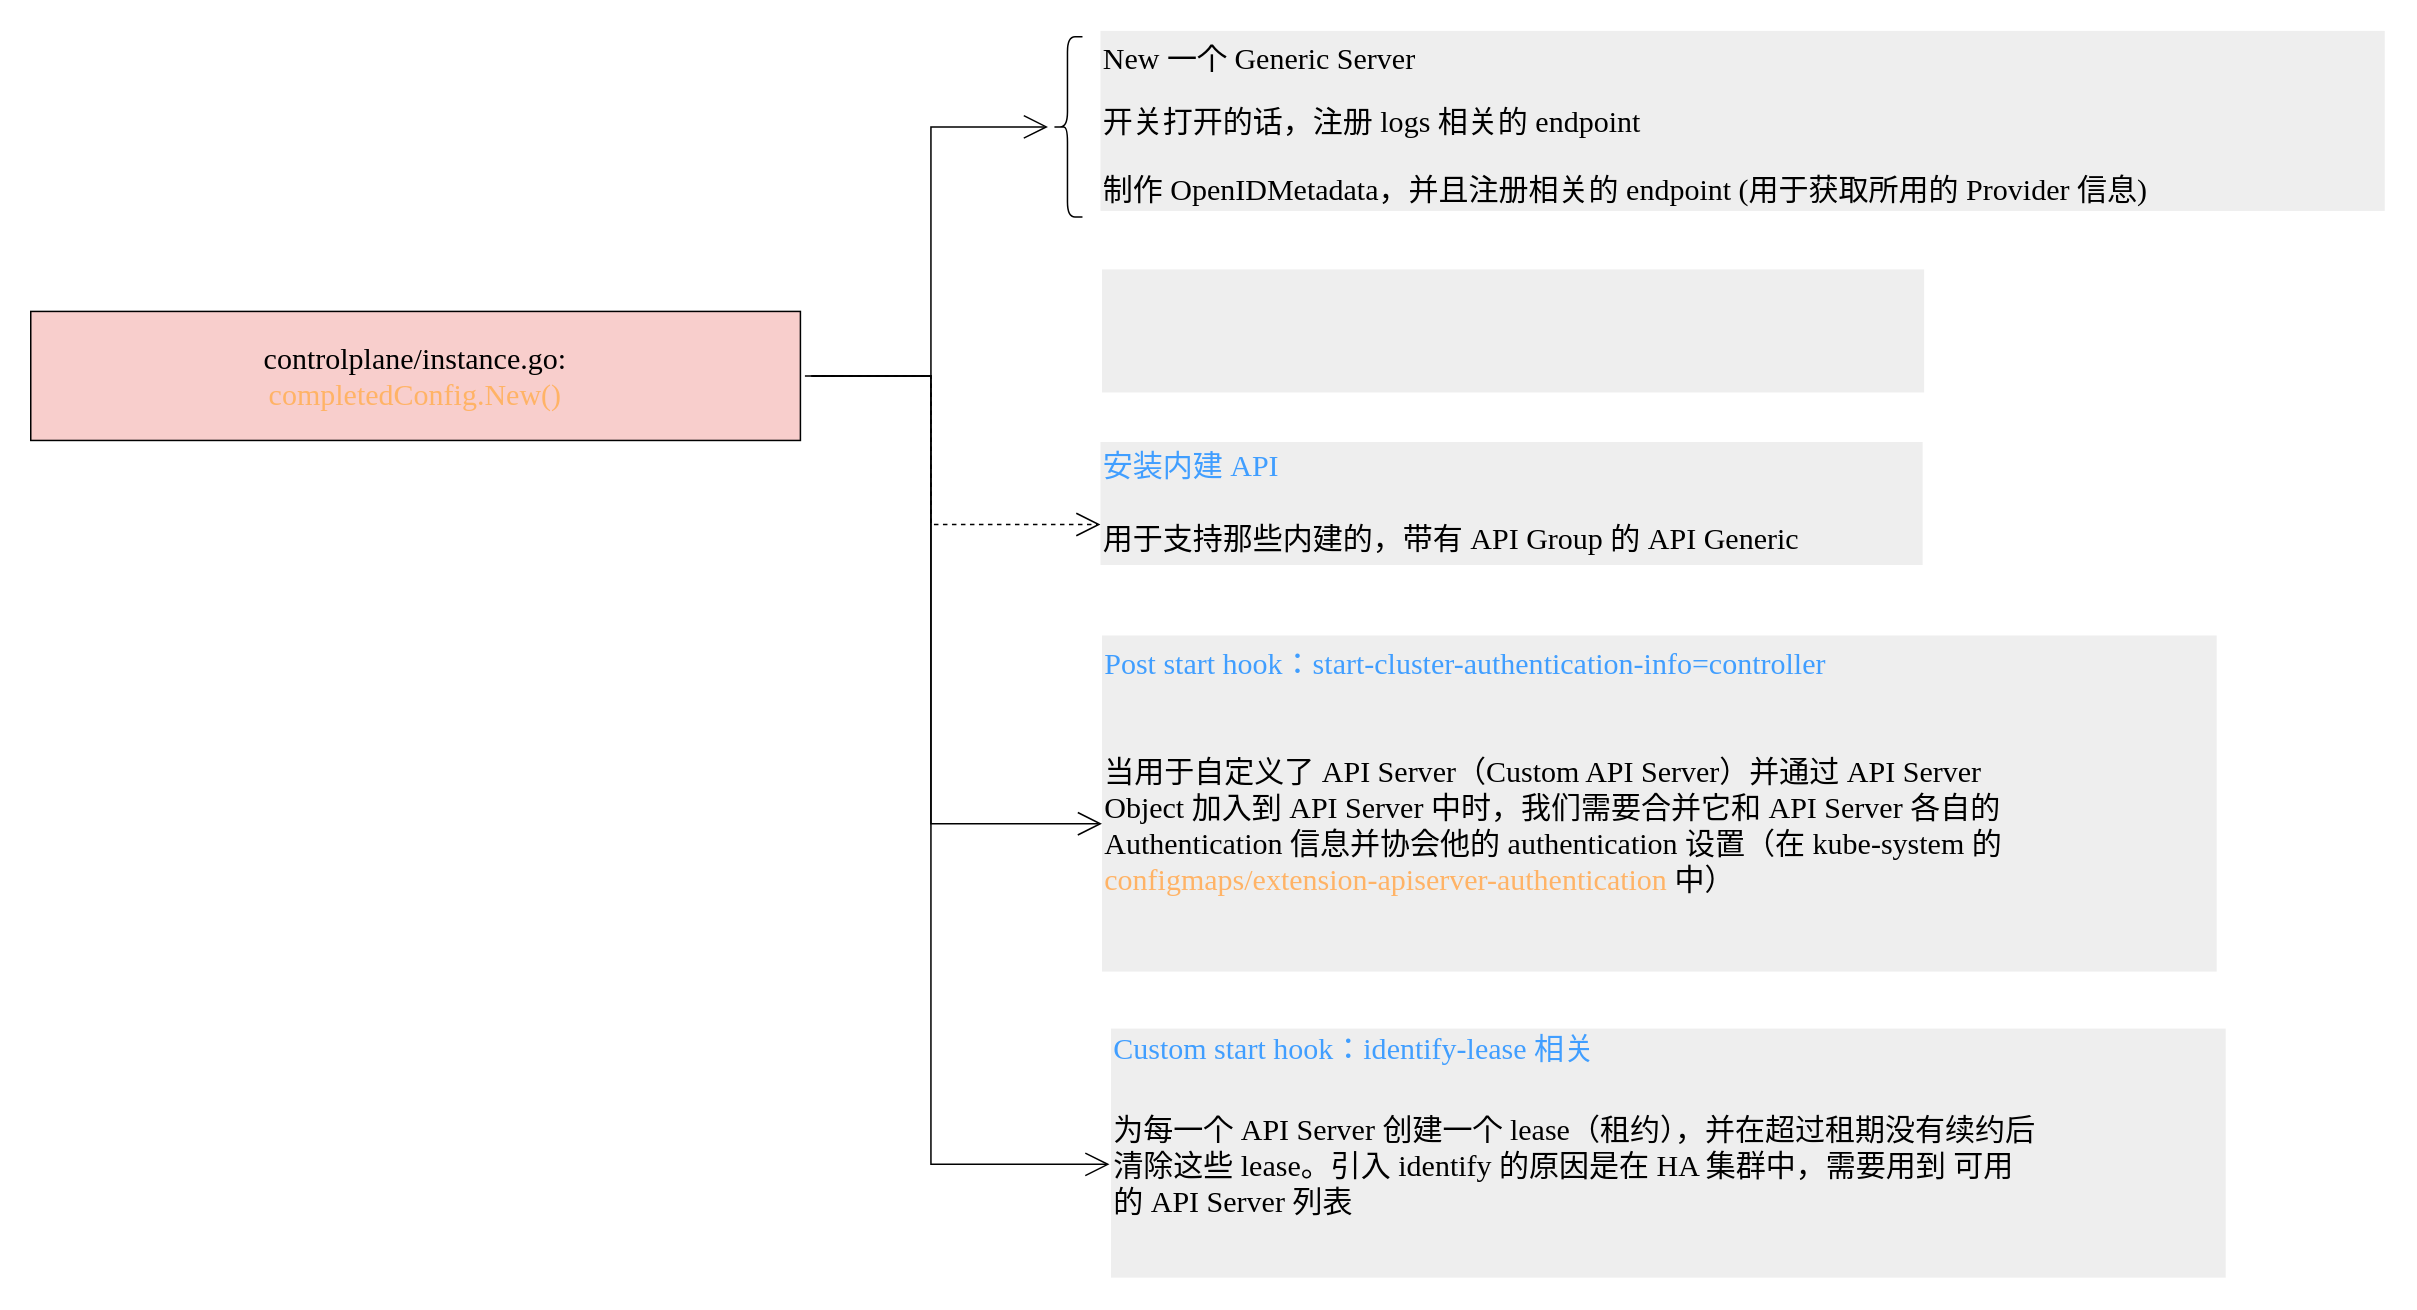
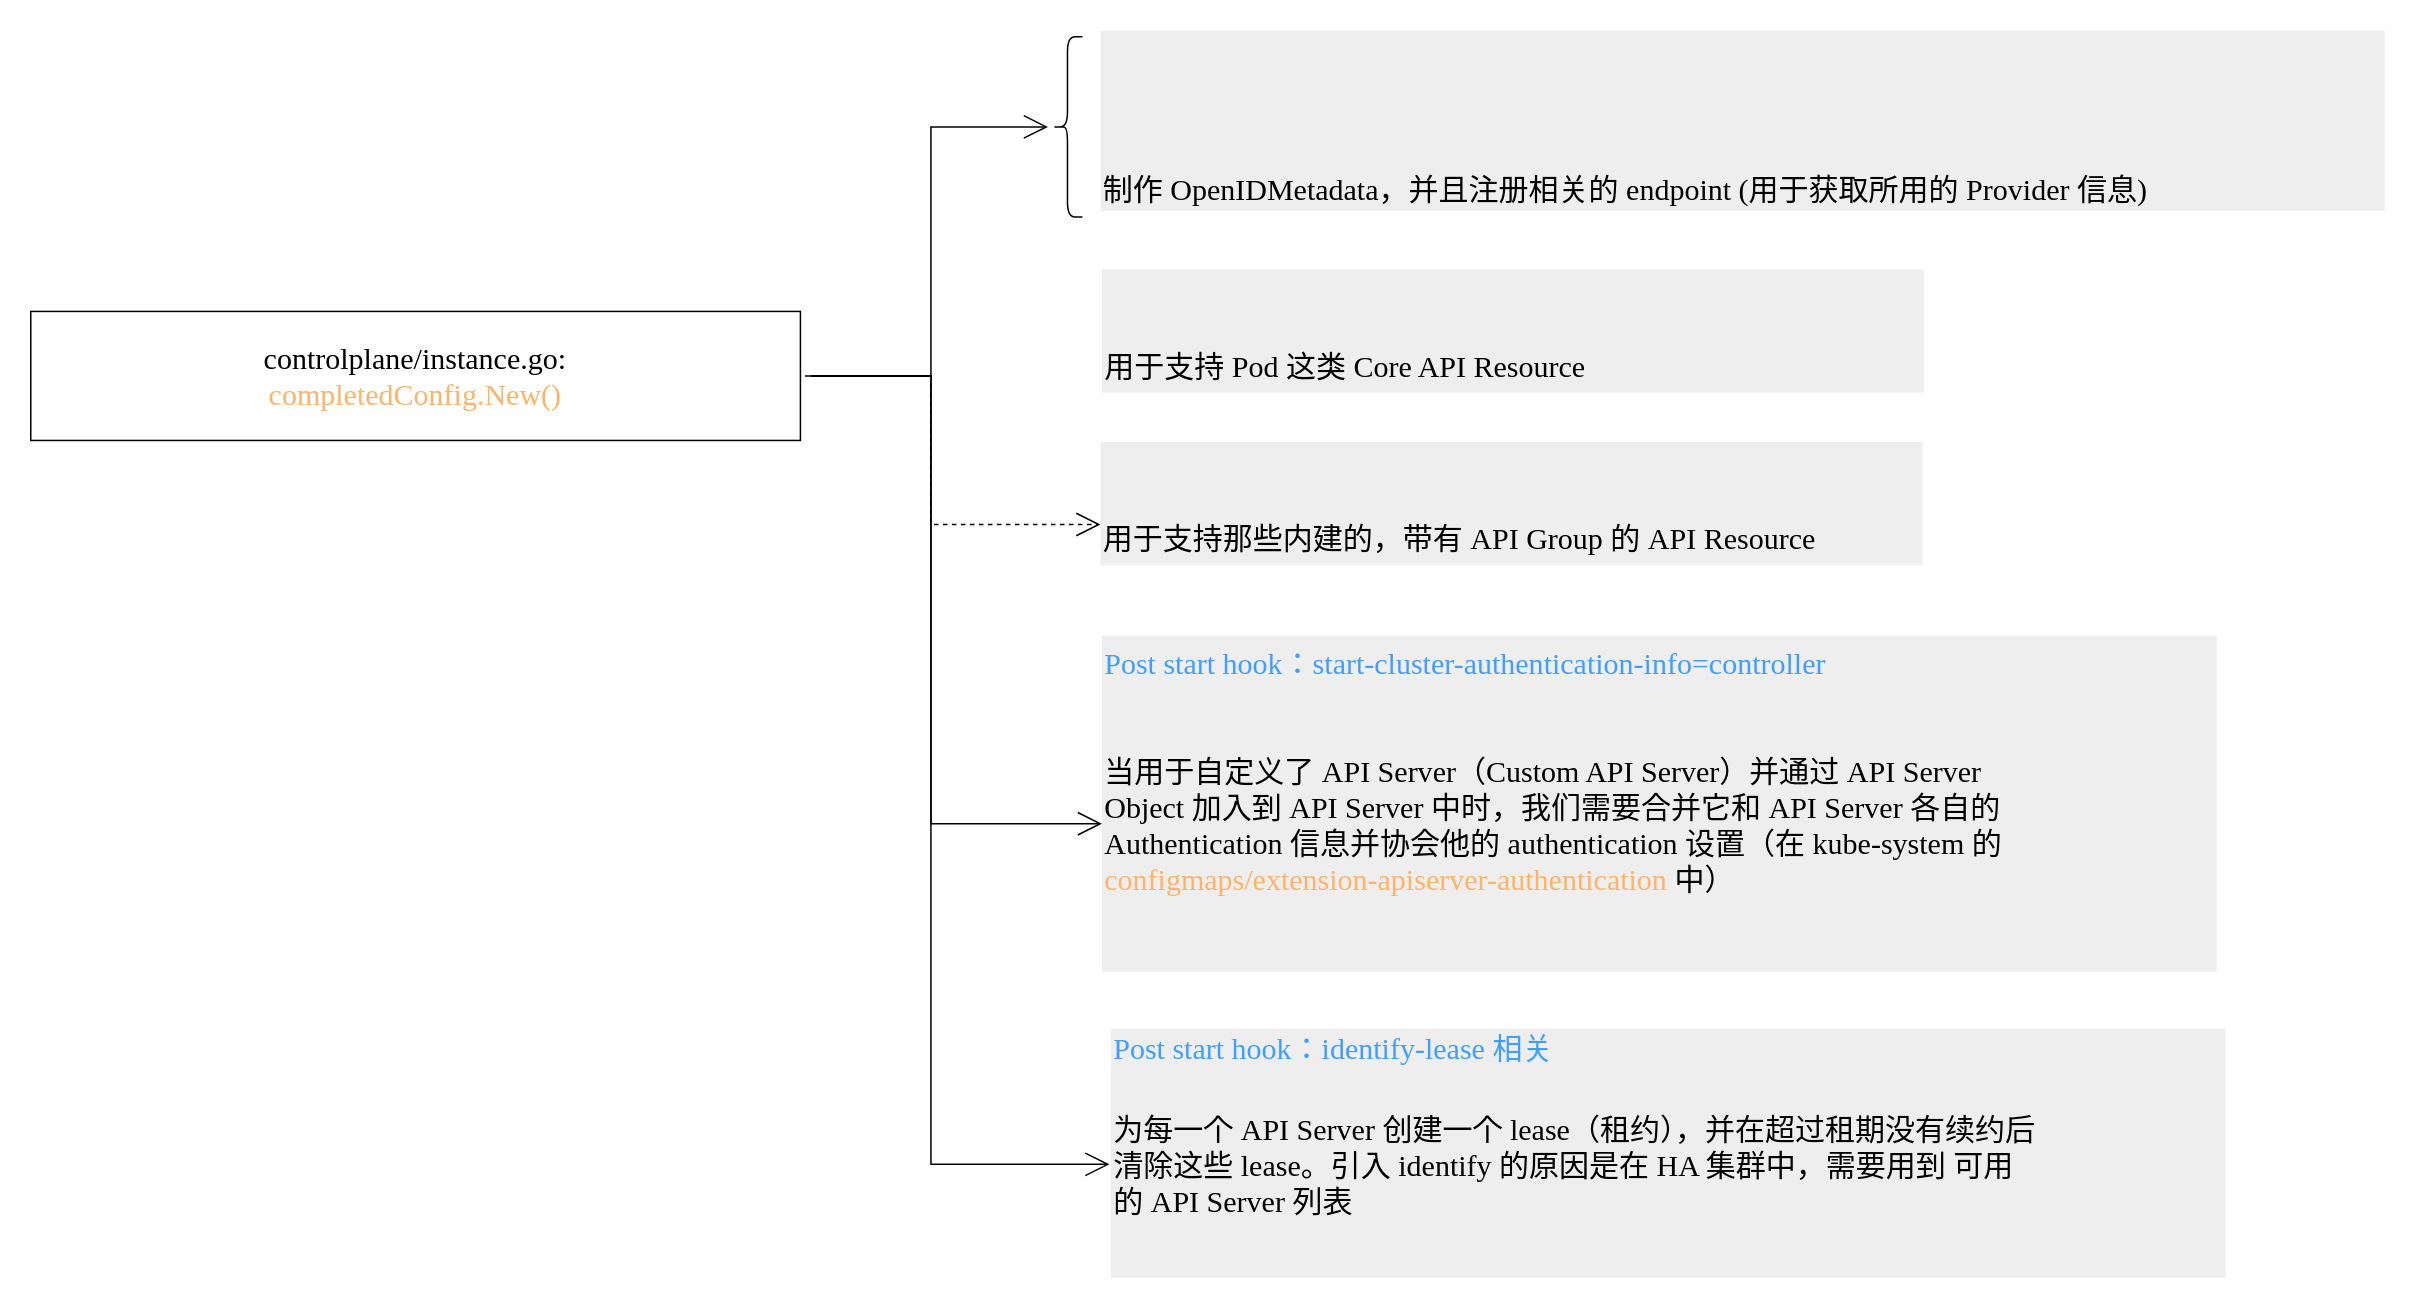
  <mxCell id="0" />
  <mxCell id="1" parent="0" />
  <mxCell id="2" style="edgeStyle=orthogonalEdgeStyle;rounded=0;sketch=0;hachureGap=4;orthogonalLoop=1;jettySize=auto;html=1;entryX=0;entryY=0.25;entryDx=0;entryDy=0;fontFamily=Lucida Console;fontSize=16;fontColor=#FFB366;endArrow=open;startSize=14;endSize=14;sourcePerimeterSpacing=8;targetPerimeterSpacing=8;dashed=1;" edge="1" parent="1" source="6" target="11"><mxGeometry relative="1" as="geometry"><Array as="points"><mxPoint x="620" y="250" /><mxPoint x="620" y="349" /></Array></mxGeometry></mxCell>
  <mxCell id="3" style="edgeStyle=orthogonalEdgeStyle;rounded=0;sketch=0;hachureGap=4;orthogonalLoop=1;jettySize=auto;html=1;entryX=0;entryY=0.5;entryDx=0;entryDy=0;fontFamily=Lucida Console;fontSize=16;fontColor=#FFB366;endArrow=open;startSize=14;endSize=14;sourcePerimeterSpacing=8;targetPerimeterSpacing=8;" edge="1" parent="1" source="6" target="14"><mxGeometry relative="1" as="geometry"><Array as="points"><mxPoint x="620" y="250" /><mxPoint x="620" y="549" /></Array></mxGeometry></mxCell>
  <mxCell id="4" style="edgeStyle=orthogonalEdgeStyle;rounded=0;sketch=0;hachureGap=4;orthogonalLoop=1;jettySize=auto;html=1;entryX=0;entryY=0.5;entryDx=0;entryDy=0;fontFamily=Lucida Console;fontSize=16;fontColor=#FFB366;endArrow=open;startSize=14;endSize=14;sourcePerimeterSpacing=8;targetPerimeterSpacing=8;" edge="1" parent="1"><mxGeometry relative="1" as="geometry"><mxPoint x="540" y="250" as="sourcePoint" /><mxPoint x="739" y="775.5" as="targetPoint" /><Array as="points"><mxPoint x="620" y="250" /><mxPoint x="620" y="776" /></Array></mxGeometry></mxCell>
  <mxCell id="5" style="edgeStyle=orthogonalEdgeStyle;rounded=0;sketch=0;hachureGap=4;orthogonalLoop=1;jettySize=auto;html=1;entryX=0.1;entryY=0.5;entryDx=0;entryDy=0;entryPerimeter=0;fontFamily=Lucida Console;fontSize=16;fontColor=#FFB366;endArrow=open;startSize=14;endSize=14;sourcePerimeterSpacing=8;targetPerimeterSpacing=8;" edge="1" parent="1"><mxGeometry relative="1" as="geometry"><mxPoint x="536" y="250" as="sourcePoint" /><mxPoint x="698" y="84" as="targetPoint" /><Array as="points"><mxPoint x="620" y="250" /><mxPoint x="620" y="84" /></Array></mxGeometry></mxCell>
- <mxCell id="6" value="controlplane/instance.go:&lt;br&gt;&lt;font color=&quot;#ffb366&quot;&gt;completedConfig.New()&lt;/font&gt;" style="rounded=0;whiteSpace=wrap;html=1;sketch=0;hachureGap=4;fontFamily=Lucida Console;fontSize=20;fillColor=#f8cecc;" vertex="1" parent="1"><mxGeometry x="20" y="207" width="513" height="86" as="geometry" /></mxCell>
+ <mxCell id="6" value="controlplane/instance.go:&lt;br&gt;&lt;font color=&quot;#ffb366&quot;&gt;completedConfig.New()&lt;/font&gt;" style="rounded=0;whiteSpace=wrap;html=1;sketch=0;hachureGap=4;fontFamily=Lucida Console;fontSize=20;" vertex="1" parent="1"><mxGeometry x="20" y="207" width="513" height="86" as="geometry" /></mxCell>
  <mxCell id="7" value="" style="group;fillColor=#eeeeee;strokeColor=none;sketch=0;" vertex="1" connectable="0" parent="1"><mxGeometry x="734" y="179" width="548" height="82" as="geometry" /></mxCell>
+ <mxCell id="8" value="用于支持 Pod 这类 Core API Resource" style="text;strokeColor=none;fillColor=none;html=1;align=left;verticalAlign=middle;whiteSpace=wrap;rounded=0;sketch=0;hachureGap=4;fontFamily=Lucida Console;fontSize=20;fontColor=#000000;" vertex="1" parent="7"><mxGeometry y="46" width="548" height="36" as="geometry" /></mxCell>
  <mxCell id="9" value="" style="group;fillColor=#eeeeee;strokeColor=none;sketch=0;" vertex="1" connectable="0" parent="1"><mxGeometry x="733" y="294" width="548" height="82" as="geometry" /></mxCell>
- <mxCell id="10" value="安装内建 API" style="text;strokeColor=none;fillColor=none;html=1;align=left;verticalAlign=middle;whiteSpace=wrap;rounded=0;sketch=0;hachureGap=4;fontFamily=Lucida Console;fontSize=20;fontColor=#409EFF;" vertex="1" parent="9"><mxGeometry width="183" height="30" as="geometry" /></mxCell>
- <mxCell id="11" value="用于支持那些内建的，带有 API Group 的 API Generic" style="text;strokeColor=none;fillColor=none;html=1;align=left;verticalAlign=middle;whiteSpace=wrap;rounded=0;sketch=0;hachureGap=4;fontFamily=Lucida Console;fontSize=20;fontColor=#000000;" vertex="1" parent="9"><mxGeometry y="46" width="548" height="36" as="geometry" /></mxCell>
+ <mxCell id="11" value="用于支持那些内建的，带有 API Group 的 API Resource" style="text;strokeColor=none;fillColor=none;html=1;align=left;verticalAlign=middle;whiteSpace=wrap;rounded=0;sketch=0;hachureGap=4;fontFamily=Lucida Console;fontSize=20;fontColor=#000000;" vertex="1" parent="9"><mxGeometry y="46" width="548" height="36" as="geometry" /></mxCell>
  <mxCell id="12" value="" style="group;labelBorderColor=none;labelBackgroundColor=none;fillColor=#eeeeee;strokeColor=none;sketch=0;" vertex="1" connectable="0" parent="1"><mxGeometry x="734" y="423" width="743" height="224" as="geometry" /></mxCell>
  <mxCell id="13" value="Post start hook：start-cluster-authentication-info=controller" style="text;strokeColor=none;fillColor=none;html=1;align=left;verticalAlign=middle;whiteSpace=wrap;rounded=0;sketch=0;hachureGap=4;fontFamily=Lucida Console;fontSize=20;fontColor=#409EFF;" vertex="1" parent="12"><mxGeometry width="743" height="36.129" as="geometry" /></mxCell>
  <mxCell id="14" value="当用于自定义了 API Server（Custom API Server）并通过 API Server Object 加入到 API Server 中时，我们需要合并它和 API Server 各自的 Authentication 信息并协会他的 authentication 设置（在 kube-system 的 &lt;font color=&quot;#ffb366&quot;&gt;configmaps/extension-apiserver-authentication&lt;/font&gt; 中）" style="text;strokeColor=none;fillColor=none;html=1;align=left;verticalAlign=middle;whiteSpace=wrap;rounded=0;sketch=0;hachureGap=4;fontFamily=Lucida Console;fontSize=20;fontColor=#000000;" vertex="1" parent="12"><mxGeometry y="52" width="621" height="147" as="geometry" /></mxCell>
  <mxCell id="15" value="" style="group;fillColor=#eeeeee;strokeColor=none;sketch=0;" vertex="1" connectable="0" parent="1"><mxGeometry x="740" y="685" width="743" height="166" as="geometry" /></mxCell>
- <mxCell id="16" value="Custom start hook：identify-lease 相关" style="text;strokeColor=none;fillColor=none;html=1;align=left;verticalAlign=middle;whiteSpace=wrap;rounded=0;sketch=0;hachureGap=4;fontFamily=Lucida Console;fontSize=20;fontColor=#409EFF;" vertex="1" parent="15"><mxGeometry width="743" height="26.774" as="geometry" /></mxCell>
+ <mxCell id="16" value="Post start hook：identify-lease 相关" style="text;strokeColor=none;fillColor=none;html=1;align=left;verticalAlign=middle;whiteSpace=wrap;rounded=0;sketch=0;hachureGap=4;fontFamily=Lucida Console;fontSize=20;fontColor=#409EFF;" vertex="1" parent="15"><mxGeometry width="743" height="26.774" as="geometry" /></mxCell>
  <mxCell id="17" value="为每一个 API Server 创建一个 lease（租约），并在超过租期没有续约后清除这些 lease。引入 identify 的原因是在 HA 集群中，需要用到 可用的 API Server 列表" style="text;strokeColor=none;fillColor=none;html=1;align=left;verticalAlign=middle;whiteSpace=wrap;rounded=0;sketch=0;hachureGap=4;fontFamily=Lucida Console;fontSize=20;fontColor=#000000;" vertex="1" parent="15"><mxGeometry y="41" width="621" height="99" as="geometry" /></mxCell>
  <mxCell id="18" value="" style="group;fillColor=#eeeeee;strokeColor=none;spacingTop=2;sketch=0;" vertex="1" connectable="0" parent="1"><mxGeometry x="733" y="20" width="856" height="120" as="geometry" /></mxCell>
- <mxCell id="19" value="New 一个 Generic Server" style="text;strokeColor=none;fillColor=none;html=1;align=left;verticalAlign=middle;whiteSpace=wrap;rounded=0;sketch=0;hachureGap=4;fontFamily=Lucida Console;fontSize=20;fontColor=#000000;" vertex="1" parent="18"><mxGeometry width="285" height="36" as="geometry" /></mxCell>
- <mxCell id="20" value="开关打开的话，注册 logs 相关的 endpoint" style="text;strokeColor=none;fillColor=none;html=1;align=left;verticalAlign=middle;whiteSpace=wrap;rounded=0;sketch=0;hachureGap=4;fontFamily=Lucida Console;fontSize=20;fontColor=#000000;" vertex="1" parent="18"><mxGeometry y="42" width="432" height="36" as="geometry" /></mxCell>
  <mxCell id="21" value="制作 OpenIDMetadata，并且注册相关的 endpoint (用于获取所用的 Provider 信息)" style="text;strokeColor=none;fillColor=none;html=1;align=left;verticalAlign=middle;whiteSpace=wrap;rounded=0;sketch=0;hachureGap=4;fontFamily=Lucida Console;fontSize=20;fontColor=#000000;" vertex="1" parent="18"><mxGeometry y="90" width="856" height="30" as="geometry" /></mxCell>
  <mxCell id="22" value="" style="shape=curlyBracket;whiteSpace=wrap;html=1;rounded=1;labelBackgroundColor=none;labelBorderColor=none;sketch=0;hachureGap=4;fontFamily=Lucida Console;fontSize=20;fontColor=#FFB366;" vertex="1" parent="1"><mxGeometry x="701" y="24" width="20" height="120" as="geometry" /></mxCell>
